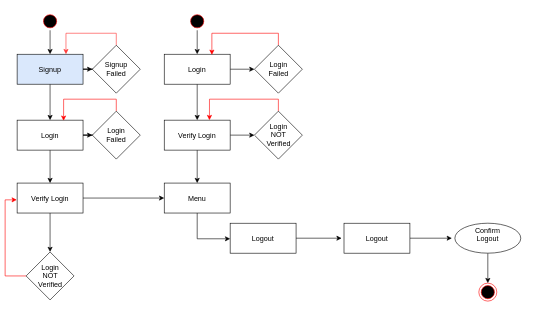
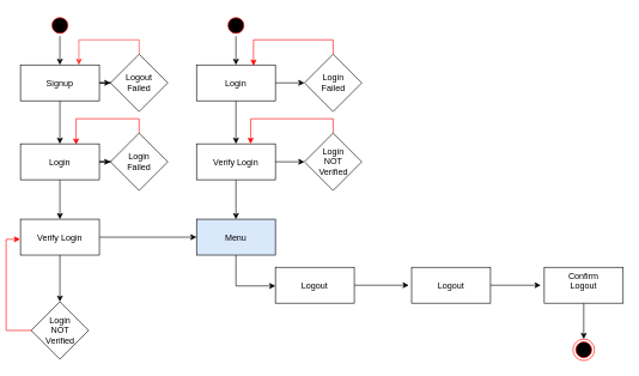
  <mxCell id="0" />
  <mxCell id="1" parent="0" />
  <mxCell id="2" value="" style="edgeStyle=orthogonalEdgeStyle;rounded=0;orthogonalLoop=1;jettySize=auto;html=1;strokeColor=#000000;entryX=-0.036;entryY=0.5;entryDx=0;entryDy=0;entryPerimeter=0;" parent="1" source="34" target="37" edge="1"><mxGeometry relative="1" as="geometry" /></mxCell>
  <mxCell id="3" style="edgeStyle=orthogonalEdgeStyle;rounded=0;orthogonalLoop=1;jettySize=auto;html=1;" parent="1" source="13" target="29" edge="1"><mxGeometry relative="1" as="geometry" /></mxCell>
  <mxCell id="4" value="" style="edgeStyle=orthogonalEdgeStyle;rounded=0;orthogonalLoop=1;jettySize=auto;html=1;" parent="1" source="5" target="8" edge="1"><mxGeometry relative="1" as="geometry" /></mxCell>
  <mxCell id="5" value="" style="ellipse;shape=startState;fillColor=#000000;strokeColor=#ff0000;" parent="1" vertex="1"><mxGeometry x="60.5" y="20" width="30" height="30" as="geometry" /></mxCell>
  <mxCell id="6" value="" style="edgeStyle=orthogonalEdgeStyle;rounded=0;orthogonalLoop=1;jettySize=auto;html=1;" parent="1" source="8" target="11" edge="1"><mxGeometry relative="1" as="geometry" /></mxCell>
  <mxCell id="7" value="" style="edgeStyle=orthogonalEdgeStyle;rounded=0;orthogonalLoop=1;jettySize=auto;html=1;" parent="1" source="8" target="19" edge="1"><mxGeometry relative="1" as="geometry" /></mxCell>
- <mxCell id="8" value="Signup" style="fillColor=#dae8fc;" parent="1" vertex="1"><mxGeometry x="20.5" y="90" width="110" height="50" as="geometry" /></mxCell>
+ <mxCell id="8" value="Signup" style="" parent="1" vertex="1"><mxGeometry x="20.5" y="90" width="110" height="50" as="geometry" /></mxCell>
  <mxCell id="9" value="" style="edgeStyle=orthogonalEdgeStyle;rounded=0;orthogonalLoop=1;jettySize=auto;html=1;" parent="1" source="11" target="13" edge="1"><mxGeometry relative="1" as="geometry" /></mxCell>
  <mxCell id="10" value="" style="edgeStyle=orthogonalEdgeStyle;rounded=0;orthogonalLoop=1;jettySize=auto;html=1;" parent="1" source="11" target="17" edge="1"><mxGeometry relative="1" as="geometry" /></mxCell>
  <mxCell id="11" value="Login" style="" parent="1" vertex="1"><mxGeometry x="20.5" y="200" width="110" height="50" as="geometry" /></mxCell>
  <mxCell id="12" value="" style="edgeStyle=orthogonalEdgeStyle;rounded=0;orthogonalLoop=1;jettySize=auto;html=1;" parent="1" source="13" target="15" edge="1"><mxGeometry relative="1" as="geometry" /></mxCell>
  <mxCell id="13" value="Verify Login" style="" parent="1" vertex="1"><mxGeometry x="20.5" y="305" width="110" height="50" as="geometry" /></mxCell>
  <mxCell id="14" style="edgeStyle=orthogonalEdgeStyle;rounded=0;orthogonalLoop=1;jettySize=auto;html=1;exitX=0;exitY=0.5;exitDx=0;exitDy=0;entryX=-0.005;entryY=0.56;entryDx=0;entryDy=0;entryPerimeter=0;strokeColor=#FF0000;" parent="1" source="15" target="13" edge="1"><mxGeometry relative="1" as="geometry" /></mxCell>
  <mxCell id="15" value="&lt;div&gt;Login&lt;/div&gt;&lt;div&gt;NOT&lt;/div&gt;&lt;div&gt;Verified&lt;br&gt;&lt;/div&gt;" style="rhombus;whiteSpace=wrap;html=1;fillColor=rgb(255, 255, 255);" parent="1" vertex="1"><mxGeometry x="35.5" y="420" width="80" height="80" as="geometry" /></mxCell>
  <mxCell id="16" style="edgeStyle=orthogonalEdgeStyle;rounded=0;orthogonalLoop=1;jettySize=auto;html=1;exitX=0.5;exitY=0;exitDx=0;exitDy=0;entryX=0.705;entryY=0.02;entryDx=0;entryDy=0;entryPerimeter=0;strokeColor=#FF0000;" parent="1" source="17" target="11" edge="1"><mxGeometry relative="1" as="geometry" /></mxCell>
  <mxCell id="17" value="&lt;div&gt;Login&lt;/div&gt;&lt;div&gt;Failed&lt;br&gt;&lt;/div&gt;" style="rhombus;whiteSpace=wrap;html=1;fillColor=rgb(255, 255, 255);" parent="1" vertex="1"><mxGeometry x="146" y="185" width="80" height="80" as="geometry" /></mxCell>
  <mxCell id="18" style="edgeStyle=orthogonalEdgeStyle;rounded=0;orthogonalLoop=1;jettySize=auto;html=1;exitX=0.5;exitY=0;exitDx=0;exitDy=0;entryX=0.741;entryY=0;entryDx=0;entryDy=0;entryPerimeter=0;strokeColor=#FF3333;" parent="1" source="19" target="8" edge="1"><mxGeometry relative="1" as="geometry" /></mxCell>
- <mxCell id="19" value="&lt;div&gt;Signup&lt;/div&gt;&lt;div&gt;Failed&lt;br&gt;&lt;/div&gt;" style="rhombus;whiteSpace=wrap;html=1;fillColor=rgb(255, 255, 255);" parent="1" vertex="1"><mxGeometry x="146" y="75" width="80" height="80" as="geometry" /></mxCell>
+ <mxCell id="19" value="&lt;div&gt;Logout&lt;/div&gt;&lt;div&gt;Failed&lt;br&gt;&lt;/div&gt;" style="rhombus;whiteSpace=wrap;html=1;fillColor=rgb(255, 255, 255);" parent="1" vertex="1"><mxGeometry x="146" y="75" width="80" height="80" as="geometry" /></mxCell>
  <mxCell id="20" value="" style="edgeStyle=orthogonalEdgeStyle;rounded=0;orthogonalLoop=1;jettySize=auto;html=1;" parent="1" source="21" target="24" edge="1"><mxGeometry relative="1" as="geometry" /></mxCell>
  <mxCell id="21" value="" style="ellipse;shape=startState;fillColor=#000000;strokeColor=#ff0000;" parent="1" vertex="1"><mxGeometry x="306" y="20" width="30" height="30" as="geometry" /></mxCell>
  <mxCell id="22" value="" style="edgeStyle=orthogonalEdgeStyle;rounded=0;orthogonalLoop=1;jettySize=auto;html=1;" parent="1" source="24" target="31" edge="1"><mxGeometry relative="1" as="geometry" /></mxCell>
  <mxCell id="23" value="" style="edgeStyle=orthogonalEdgeStyle;rounded=0;orthogonalLoop=1;jettySize=auto;html=1;" parent="1" source="24" target="27" edge="1"><mxGeometry relative="1" as="geometry" /></mxCell>
  <mxCell id="24" value="Login" style="" parent="1" vertex="1"><mxGeometry x="266" y="90" width="110" height="50" as="geometry" /></mxCell>
  <mxCell id="25" value="" style="edgeStyle=orthogonalEdgeStyle;rounded=0;orthogonalLoop=1;jettySize=auto;html=1;" parent="1" source="27" target="33" edge="1"><mxGeometry relative="1" as="geometry" /></mxCell>
  <mxCell id="26" value="" style="edgeStyle=orthogonalEdgeStyle;rounded=0;orthogonalLoop=1;jettySize=auto;html=1;" parent="1" source="27" target="29" edge="1"><mxGeometry relative="1" as="geometry" /></mxCell>
  <mxCell id="27" value="Verify Login" style="" parent="1" vertex="1"><mxGeometry x="266" y="200" width="110" height="50" as="geometry" /></mxCell>
  <mxCell id="28" style="edgeStyle=orthogonalEdgeStyle;rounded=0;orthogonalLoop=1;jettySize=auto;html=1;entryX=0;entryY=0.52;entryDx=0;entryDy=0;entryPerimeter=0;strokeColor=#000000;" parent="1" source="29" target="34" edge="1"><mxGeometry relative="1" as="geometry" /></mxCell>
- <mxCell id="29" value="Menu" style="" parent="1" vertex="1"><mxGeometry x="266" y="305" width="110" height="50" as="geometry" /></mxCell>
+ <mxCell id="29" value="Menu" style="fillColor=#dae8fc;" parent="1" vertex="1"><mxGeometry x="266" y="305" width="110" height="50" as="geometry" /></mxCell>
  <mxCell id="30" style="edgeStyle=orthogonalEdgeStyle;rounded=0;orthogonalLoop=1;jettySize=auto;html=1;exitX=0.5;exitY=0;exitDx=0;exitDy=0;entryX=0.723;entryY=0.02;entryDx=0;entryDy=0;entryPerimeter=0;strokeColor=#FF0000;" parent="1" source="31" target="24" edge="1"><mxGeometry relative="1" as="geometry" /></mxCell>
  <mxCell id="31" value="&lt;div&gt;Login&lt;/div&gt;&lt;div&gt;Failed&lt;br&gt;&lt;/div&gt;" style="rhombus;whiteSpace=wrap;html=1;fillColor=rgb(255, 255, 255);" parent="1" vertex="1"><mxGeometry x="416.5" y="75" width="80" height="80" as="geometry" /></mxCell>
  <mxCell id="32" style="edgeStyle=orthogonalEdgeStyle;rounded=0;orthogonalLoop=1;jettySize=auto;html=1;exitX=0.5;exitY=0;exitDx=0;exitDy=0;entryX=0.686;entryY=0;entryDx=0;entryDy=0;entryPerimeter=0;strokeColor=#FF0000;" parent="1" source="33" target="27" edge="1"><mxGeometry relative="1" as="geometry" /></mxCell>
  <mxCell id="33" value="&lt;div&gt;Login&lt;/div&gt;&lt;div&gt;NOT&lt;br&gt;&lt;/div&gt;&lt;div&gt;Verified&lt;br&gt;&lt;/div&gt;" style="rhombus;whiteSpace=wrap;html=1;fillColor=rgb(255, 255, 255);" parent="1" vertex="1"><mxGeometry x="416.5" y="185" width="80" height="80" as="geometry" /></mxCell>
  <mxCell id="34" value="Logout" style="fillColor=rgb(255, 255, 255);strokeColor=rgb(0, 0, 0);fontColor=rgb(0, 0, 0);" parent="1" vertex="1"><mxGeometry x="376" y="372" width="110" height="50" as="geometry" /></mxCell>
  <mxCell id="35" value="" style="ellipse;shape=endState;fillColor=#000000;strokeColor=#ff0000" parent="1" vertex="1"><mxGeometry x="791" y="472" width="30" height="30" as="geometry" /></mxCell>
  <mxCell id="36" value="" style="edgeStyle=orthogonalEdgeStyle;rounded=0;orthogonalLoop=1;jettySize=auto;html=1;strokeColor=#000000;entryX=-0.045;entryY=0.5;entryDx=0;entryDy=0;entryPerimeter=0;" parent="1" source="37" target="39" edge="1"><mxGeometry relative="1" as="geometry" /></mxCell>
  <mxCell id="37" value="Logout" style="fillColor=rgb(255, 255, 255);strokeColor=rgb(0, 0, 0);fontColor=rgb(0, 0, 0);" parent="1" vertex="1"><mxGeometry x="566" y="372" width="110" height="50" as="geometry" /></mxCell>
  <mxCell id="38" value="" style="edgeStyle=orthogonalEdgeStyle;rounded=0;orthogonalLoop=1;jettySize=auto;html=1;strokeColor=#000000;" parent="1" source="39" target="35" edge="1"><mxGeometry relative="1" as="geometry" /></mxCell>
- <mxCell id="39" value="Confirm&#10;Logout&#10;" style="ellipse;fillColor=rgb(255, 255, 255);strokeColor=rgb(0, 0, 0);fontColor=rgb(0, 0, 0);" parent="1" vertex="1"><mxGeometry x="751" y="372" width="110" height="50" as="geometry" /></mxCell>
+ <mxCell id="39" value="Confirm&#10;Logout&#10;" style="fillColor=rgb(255, 255, 255);strokeColor=rgb(0, 0, 0);fontColor=rgb(0, 0, 0);" parent="1" vertex="1"><mxGeometry x="751" y="372" width="110" height="50" as="geometry" /></mxCell>
